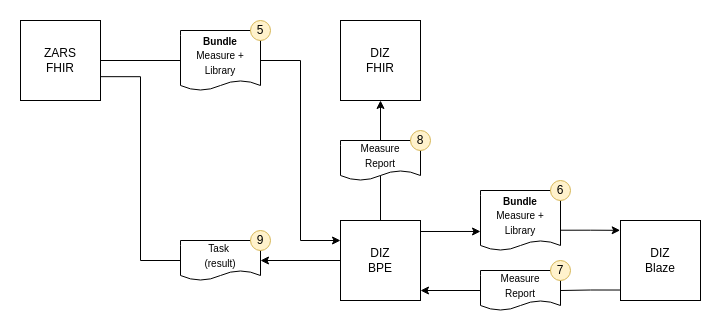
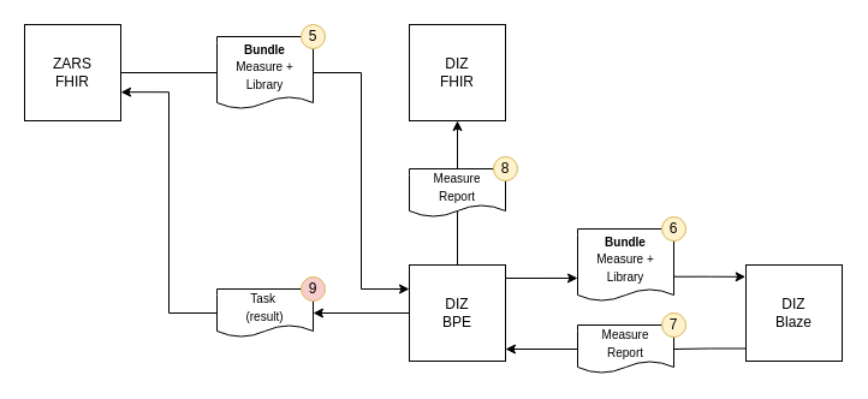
  <mxCell id="0" />
  <mxCell id="1" parent="0" />
  <mxCell id="2" value="" style="edgeStyle=orthogonalEdgeStyle;rounded=0;orthogonalLoop=1;jettySize=auto;html=1;startArrow=none;startFill=0;endArrow=none;endFill=0;" parent="1" source="3" target="6" edge="1"><mxGeometry relative="1" as="geometry" /></mxCell>
  <mxCell id="3" value="ZARS&lt;br&gt;FHIR" style="whiteSpace=wrap;html=1;aspect=fixed;" parent="1" vertex="1"><mxGeometry x="20" y="20" width="80" height="80" as="geometry" /></mxCell>
  <mxCell id="4" value="DIZ&lt;br&gt;FHIR" style="whiteSpace=wrap;html=1;aspect=fixed;" parent="1" vertex="1"><mxGeometry x="340" y="20" width="80" height="80" as="geometry" /></mxCell>
  <mxCell id="5" style="edgeStyle=orthogonalEdgeStyle;rounded=0;orthogonalLoop=1;jettySize=auto;html=1;exitX=1;exitY=0.5;exitDx=0;exitDy=0;entryX=0;entryY=0.25;entryDx=0;entryDy=0;startArrow=none;startFill=0;endArrow=classic;endFill=1;" parent="1" source="6" target="10" edge="1"><mxGeometry relative="1" as="geometry"><Array as="points"><mxPoint x="300" y="60" /><mxPoint x="300" y="240" /></Array></mxGeometry></mxCell>
  <mxCell id="6" value="&lt;font style=&quot;font-size: 10px&quot;&gt;&lt;b&gt;Bundle&lt;/b&gt;&lt;br&gt;Measure +&lt;br&gt;Library&lt;/font&gt;" style="shape=document;whiteSpace=wrap;html=1;boundedLbl=1;size=0.167;" parent="1" vertex="1"><mxGeometry x="180" y="30" width="80" height="60" as="geometry" /></mxCell>
  <mxCell id="7" style="edgeStyle=orthogonalEdgeStyle;rounded=0;orthogonalLoop=1;jettySize=auto;html=1;exitX=0;exitY=0.5;exitDx=0;exitDy=0;entryX=1;entryY=0.5;entryDx=0;entryDy=0;startArrow=none;startFill=0;endArrow=classic;endFill=1;" parent="1" source="10" target="17" edge="1"><mxGeometry relative="1" as="geometry"><Array as="points" /></mxGeometry></mxCell>
  <mxCell id="8" style="edgeStyle=orthogonalEdgeStyle;rounded=0;orthogonalLoop=1;jettySize=auto;html=1;exitX=0.989;exitY=0.161;exitDx=0;exitDy=0;startArrow=none;startFill=0;endArrow=classic;endFill=1;exitPerimeter=0;entryX=0;entryY=0.683;entryDx=0;entryDy=0;entryPerimeter=0;" parent="1" source="10" target="15" edge="1"><mxGeometry relative="1" as="geometry"><mxPoint x="470" y="260" as="targetPoint" /><Array as="points"><mxPoint x="419" y="231" /></Array></mxGeometry></mxCell>
  <mxCell id="9" value="" style="edgeStyle=orthogonalEdgeStyle;rounded=0;orthogonalLoop=1;jettySize=auto;html=1;startArrow=none;startFill=0;endArrow=none;endFill=0;entryX=0.5;entryY=0.868;entryDx=0;entryDy=0;entryPerimeter=0;" parent="1" source="10" target="23" edge="1"><mxGeometry relative="1" as="geometry" /></mxCell>
  <mxCell id="10" value="DIZ&lt;br&gt;BPE" style="whiteSpace=wrap;html=1;aspect=fixed;" parent="1" vertex="1"><mxGeometry x="340" y="220" width="80" height="80" as="geometry" /></mxCell>
  <mxCell id="11" value="5" style="ellipse;whiteSpace=wrap;html=1;aspect=fixed;fillColor=#fff2cc;strokeColor=#d6b656;" parent="1" vertex="1"><mxGeometry x="250" y="20" width="20" height="20" as="geometry" /></mxCell>
  <mxCell id="12" style="edgeStyle=orthogonalEdgeStyle;rounded=0;orthogonalLoop=1;jettySize=auto;html=1;exitX=0;exitY=0.869;exitDx=0;exitDy=0;entryX=1;entryY=0.5;entryDx=0;entryDy=0;startArrow=none;startFill=0;exitPerimeter=0;endArrow=none;endFill=0;" parent="1" source="13" target="19" edge="1"><mxGeometry relative="1" as="geometry"><mxPoint x="560" y="280" as="targetPoint" /></mxGeometry></mxCell>
  <mxCell id="13" value="DIZ&lt;br&gt;Blaze" style="whiteSpace=wrap;html=1;aspect=fixed;" parent="1" vertex="1"><mxGeometry x="620" y="220" width="80" height="80" as="geometry" /></mxCell>
  <mxCell id="14" style="edgeStyle=orthogonalEdgeStyle;rounded=0;orthogonalLoop=1;jettySize=auto;html=1;exitX=1.001;exitY=0.662;exitDx=0;exitDy=0;entryX=-0.004;entryY=0.123;entryDx=0;entryDy=0;startArrow=none;startFill=0;exitPerimeter=0;entryPerimeter=0;" parent="1" source="15" target="13" edge="1"><mxGeometry relative="1" as="geometry" /></mxCell>
  <mxCell id="15" value="&lt;font style=&quot;font-size: 10px&quot;&gt;&lt;b&gt;Bundle&lt;/b&gt;&lt;br&gt;Measure +&lt;br&gt;Library&lt;/font&gt;" style="shape=document;whiteSpace=wrap;html=1;boundedLbl=1;size=0.167;" parent="1" vertex="1"><mxGeometry x="480" y="190" width="80" height="60" as="geometry" /></mxCell>
- <mxCell id="16" value="" style="edgeStyle=orthogonalEdgeStyle;rounded=0;orthogonalLoop=1;jettySize=auto;html=1;startArrow=none;startFill=0;endArrow=none;endFill=1;entryX=1.001;entryY=0.702;entryDx=0;entryDy=0;entryPerimeter=0;exitX=0;exitY=0.5;exitDx=0;exitDy=0;" parent="1" source="17" target="3" edge="1"><mxGeometry relative="1" as="geometry" /></mxCell>
+ <mxCell id="16" value="" style="edgeStyle=orthogonalEdgeStyle;rounded=0;orthogonalLoop=1;jettySize=auto;html=1;startArrow=none;startFill=0;endArrow=classic;endFill=1;entryX=1.001;entryY=0.702;entryDx=0;entryDy=0;entryPerimeter=0;exitX=0;exitY=0.5;exitDx=0;exitDy=0;" parent="1" source="17" target="3" edge="1"><mxGeometry relative="1" as="geometry" /></mxCell>
  <mxCell id="17" value="&lt;font style=&quot;font-size: 10px&quot;&gt;Task&amp;nbsp;&lt;br&gt;(result)&lt;/font&gt;" style="shape=document;whiteSpace=wrap;html=1;boundedLbl=1;size=0.25;" parent="1" vertex="1"><mxGeometry x="180" y="240" width="80" height="40" as="geometry" /></mxCell>
  <mxCell id="18" style="edgeStyle=orthogonalEdgeStyle;rounded=0;orthogonalLoop=1;jettySize=auto;html=1;exitX=0;exitY=0.5;exitDx=0;exitDy=0;startArrow=none;startFill=0;endArrow=classic;endFill=1;" parent="1" source="19" edge="1"><mxGeometry relative="1" as="geometry"><mxPoint x="420" y="290" as="targetPoint" /><Array as="points"><mxPoint x="420" y="290" /></Array></mxGeometry></mxCell>
  <mxCell id="19" value="&lt;font style=&quot;font-size: 10px&quot;&gt;Measure&lt;br&gt;Report&lt;/font&gt;" style="shape=document;whiteSpace=wrap;html=1;boundedLbl=1;size=0.25;" parent="1" vertex="1"><mxGeometry x="480" y="270" width="80" height="40" as="geometry" /></mxCell>
  <mxCell id="20" value="6" style="ellipse;whiteSpace=wrap;html=1;aspect=fixed;fillColor=#fff2cc;strokeColor=#d6b656;" parent="1" vertex="1"><mxGeometry x="550" y="180" width="20" height="20" as="geometry" /></mxCell>
  <mxCell id="21" value="7" style="ellipse;whiteSpace=wrap;html=1;aspect=fixed;fillColor=#fff2cc;strokeColor=#d6b656;" parent="1" vertex="1"><mxGeometry x="550" y="260" width="20" height="20" as="geometry" /></mxCell>
  <mxCell id="22" value="" style="edgeStyle=orthogonalEdgeStyle;rounded=0;orthogonalLoop=1;jettySize=auto;html=1;startArrow=none;startFill=0;endArrow=classic;endFill=1;" parent="1" source="23" target="4" edge="1"><mxGeometry relative="1" as="geometry" /></mxCell>
  <mxCell id="23" value="&lt;font style=&quot;font-size: 10px&quot;&gt;Measure&lt;br&gt;Report&lt;/font&gt;" style="shape=document;whiteSpace=wrap;html=1;boundedLbl=1;size=0.25;" parent="1" vertex="1"><mxGeometry x="340" y="140" width="80" height="40" as="geometry" /></mxCell>
  <mxCell id="24" value="8" style="ellipse;whiteSpace=wrap;html=1;aspect=fixed;fillColor=#fff2cc;strokeColor=#d6b656;" parent="1" vertex="1"><mxGeometry x="410" y="130" width="20" height="20" as="geometry" /></mxCell>
- <mxCell id="25" value="9" style="ellipse;whiteSpace=wrap;html=1;aspect=fixed;fillColor=#fff2cc;strokeColor=#d6b656;" parent="1" vertex="1"><mxGeometry x="250" y="230" width="20" height="20" as="geometry" /></mxCell>
+ <mxCell id="25" value="9" style="ellipse;whiteSpace=wrap;html=1;aspect=fixed;fillColor=#f8cecc;strokeColor=#d6b656;" parent="1" vertex="1"><mxGeometry x="250" y="230" width="20" height="20" as="geometry" /></mxCell>
  <mxCell id="26" style="edgeStyle=orthogonalEdgeStyle;rounded=0;orthogonalLoop=1;jettySize=auto;html=1;exitX=0;exitY=0.5;exitDx=0;exitDy=0;entryX=0;entryY=0.25;entryDx=0;entryDy=0;startArrow=none;startFill=0;endArrow=none;endFill=0;" parent="1" source="19" target="19" edge="1"><mxGeometry relative="1" as="geometry" /></mxCell>
